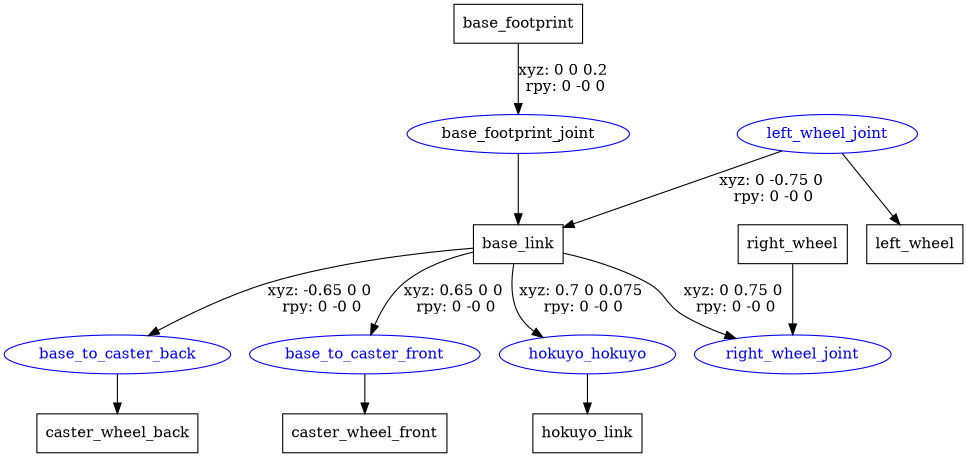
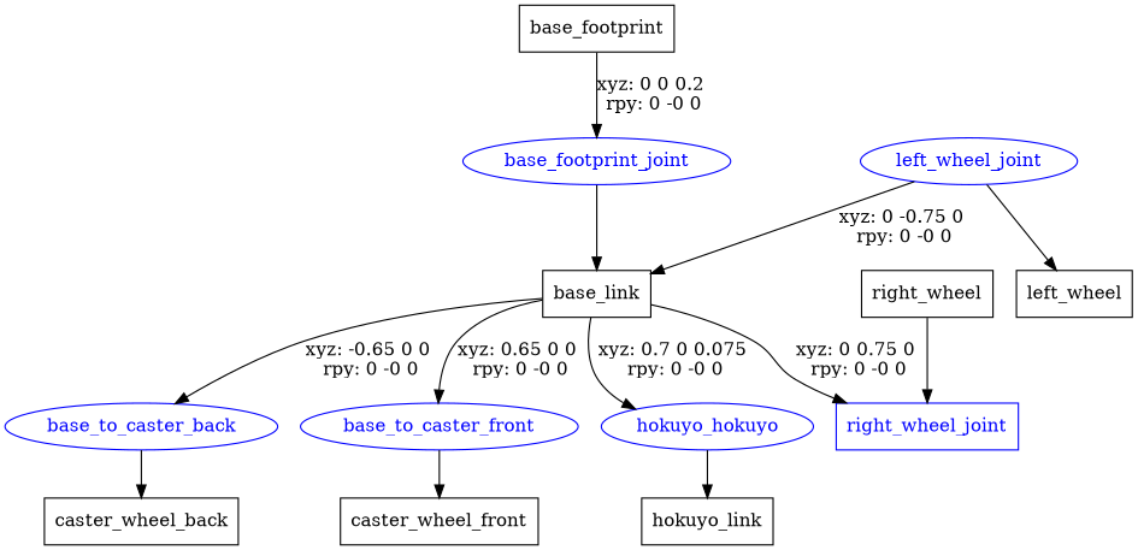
  digraph {
    node [shape=box]
    n1 [label=base_footprint]
-   base_footprint_joint [color=blue fontcolor=black shape=ellipse]
+   base_footprint_joint [color=blue fontcolor=blue shape=ellipse]
    n3 [label=base_link]
    base_to_caster_back [color=blue fontcolor=blue shape=ellipse]
    base_to_caster_front [color=blue fontcolor=blue shape=ellipse]
    n6 [color=blue fontcolor=blue label=hokuyo_hokuyo shape=ellipse]
-   right_wheel_joint [color=blue fontcolor=blue shape=ellipse]
+   right_wheel_joint [color=blue fontcolor=blue]
    n8 [label=caster_wheel_back]
    n9 [label=caster_wheel_front]
    n10 [label=hokuyo_link]
    left_wheel_joint [color=blue fontcolor=blue shape=ellipse]
    n12 [label=left_wheel]
    n13 [label=right_wheel]
    n1 -> base_footprint_joint [label="xyz: 0 0 0.2 \nrpy: 0 -0 0"]
    base_footprint_joint -> n3
    n3 -> base_to_caster_back [label="xyz: -0.65 0 0 \nrpy: 0 -0 0"]
    n3 -> base_to_caster_front [label="xyz: 0.65 0 0 \nrpy: 0 -0 0"]
    n3 -> n6 [label="xyz: 0.7 0 0.075 \nrpy: 0 -0 0"]
    n3 -> right_wheel_joint [label="xyz: 0 0.75 0 \nrpy: 0 -0 0"]
    base_to_caster_back -> n8
    base_to_caster_front -> n9
    n6 -> n10
    left_wheel_joint -> n3 [label="xyz: 0 -0.75 0 \nrpy: 0 -0 0"]
    left_wheel_joint -> n12
    n13 -> right_wheel_joint
  }
